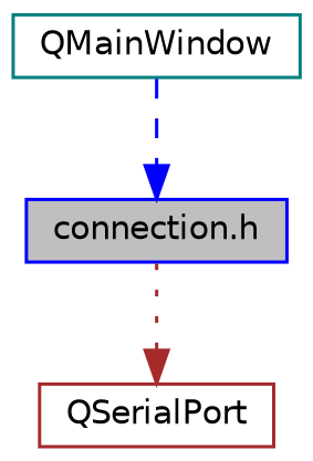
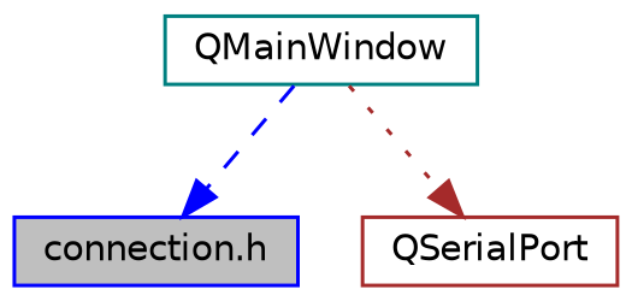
  digraph {
    node [fillcolor=white fontname=Helvetica fontsize=10 shape=record style=filled]
    edge [fontname=Helvetica fontsize=10 labelfontname=Helvetica labelfontsize=10]
    n1 [color=blue fillcolor=grey75 fontcolor=black height=0.2 label="connection.h" width=0.4]
    n2 [color=brown height=0.2 label=QSerialPort width=0.4]
    n3 [color=teal height=0.2 label=QMainWindow width=0.4]
-   n1 -> n2 [color=brown style=dotted]
+   n3 -> n2 [color=brown style=dotted]
    n3 -> n1 [color=blue style=dashed]
  }
